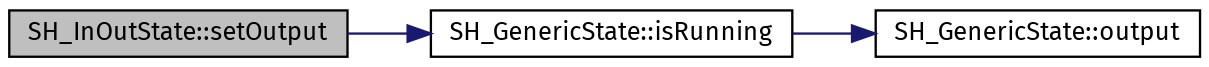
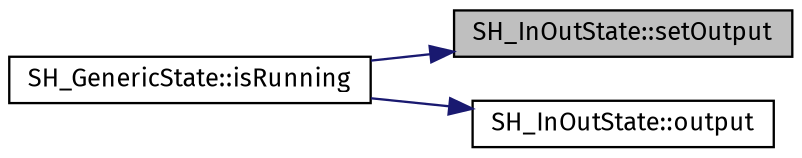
  digraph {
    fontname="Fira Sans"
    rankdir=LR
    node [color=black fontname="Fira Sans" fontsize=11 shape=record]
    edge [color=midnightblue fontname="Fira Sans" fontsize=11 labelfontname=Verdana labelfontsize=11 style=solid]
    n1 [fillcolor=grey75 fontcolor=black height=0.2 label="SH_InOutState::setOutput" style=filled width=0.4]
    n2 [height=0.2 label="SH_GenericState::isRunning" width=0.4]
-   n3 [height=0.2 label="SH_GenericState::output" width=0.4]
-   n1 -> n2
+   n3 [height=0.2 label="SH_InOutState::output" width=0.4]
+   n2 -> n1
    n2 -> n3
  }
